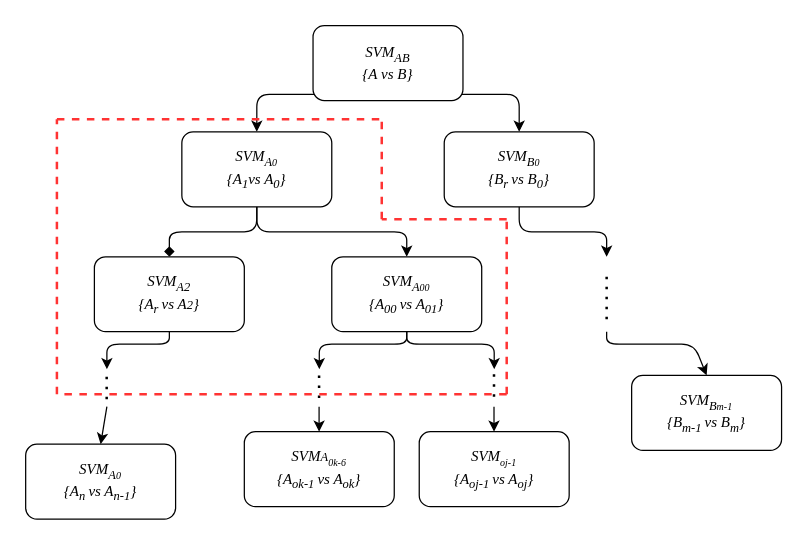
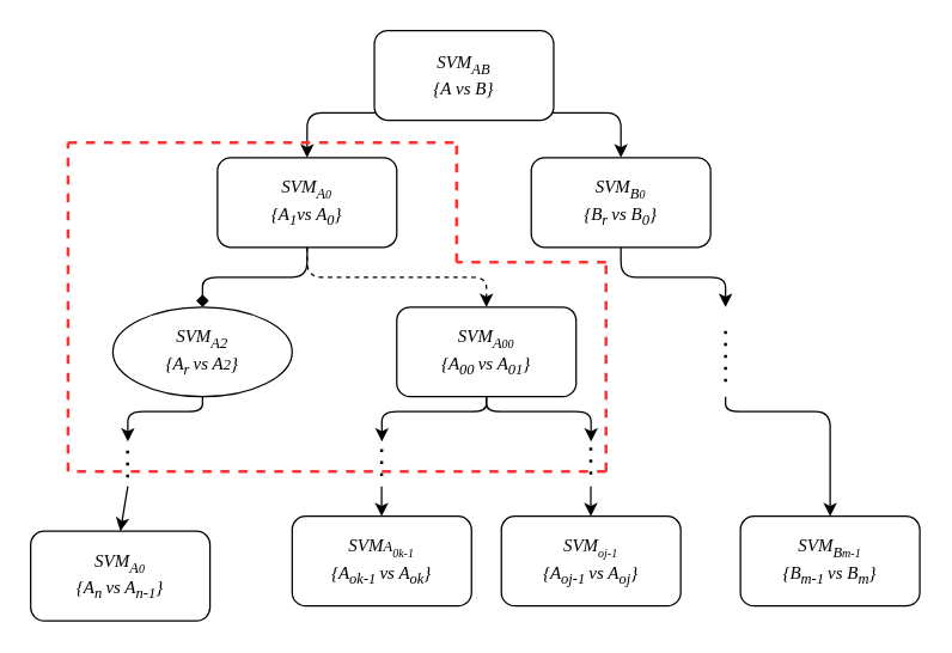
  <mxCell id="0" />
  <mxCell id="1" parent="0" />
  <mxCell id="2" style="edgeStyle=none;html=1;exitX=0.5;exitY=1;exitDx=0;exitDy=0;entryX=0.5;entryY=0;entryDx=0;entryDy=0;" parent="1" source="4" edge="1"><mxGeometry relative="1" as="geometry"><mxPoint x="205" y="105" as="targetPoint" /><Array as="points"><mxPoint x="310" y="75" /><mxPoint x="205" y="75" /></Array></mxGeometry></mxCell>
  <mxCell id="3" style="edgeStyle=none;html=1;exitX=0.5;exitY=1;exitDx=0;exitDy=0;entryX=0.5;entryY=0;entryDx=0;entryDy=0;" parent="1" source="4" edge="1"><mxGeometry relative="1" as="geometry"><mxPoint x="415" y="105" as="targetPoint" /><Array as="points"><mxPoint x="310" y="75" /><mxPoint x="415" y="75" /></Array></mxGeometry></mxCell>
  <mxCell id="4" value="&lt;i&gt;&lt;font face=&quot;Georgia&quot;&gt;SVM&lt;sub&gt;AB&lt;/sub&gt;&lt;br&gt;{A vs B}&lt;br&gt;&lt;/font&gt;&lt;/i&gt;" style="rounded=1;whiteSpace=wrap;html=1;" parent="1" vertex="1"><mxGeometry x="250" y="20" width="120" height="60" as="geometry" /></mxCell>
  <mxCell id="5" style="edgeStyle=none;html=1;exitX=0.5;exitY=1;exitDx=0;exitDy=0;entryX=0.5;entryY=0;entryDx=0;entryDy=0;" parent="1" edge="1"><mxGeometry relative="1" as="geometry"><mxPoint x="415" y="165" as="sourcePoint" /><mxPoint x="485" y="205" as="targetPoint" /><Array as="points"><mxPoint x="415" y="185" /><mxPoint x="485" y="185" /></Array></mxGeometry></mxCell>
  <mxCell id="6" style="edgeStyle=none;html=1;exitX=0.5;exitY=1;exitDx=0;exitDy=0;entryX=0.5;entryY=0;entryDx=0;entryDy=0;" parent="1" edge="1" target="10"><mxGeometry relative="1" as="geometry"><mxPoint x="485" y="265" as="sourcePoint" /><mxPoint x="555" y="295" as="targetPoint" /><Array as="points"><mxPoint x="485" y="275" /><mxPoint x="555" y="275" /></Array></mxGeometry></mxCell>
  <mxCell id="7" style="edgeStyle=none;html=1;exitX=0.5;exitY=1;exitDx=0;exitDy=0;entryX=0.5;entryY=0;entryDx=0;entryDy=0;endArrow=diamond;" edge="1" parent="1" source="9" target="17"><mxGeometry relative="1" as="geometry"><Array as="points"><mxPoint x="205" y="185" /><mxPoint x="135" y="185" /></Array></mxGeometry></mxCell>
- <mxCell id="8" style="edgeStyle=none;html=1;exitX=0.5;exitY=1;exitDx=0;exitDy=0;entryX=0.5;entryY=0;entryDx=0;entryDy=0;" edge="1" parent="1" source="9" target="15"><mxGeometry relative="1" as="geometry"><Array as="points"><mxPoint x="205" y="185" /><mxPoint x="325" y="185" /></Array></mxGeometry></mxCell>
+ <mxCell id="8" style="edgeStyle=none;html=1;exitX=0.5;exitY=1;exitDx=0;exitDy=0;entryX=0.5;entryY=0;entryDx=0;entryDy=0;dashed=1;" edge="1" parent="1" source="9" target="15"><mxGeometry relative="1" as="geometry"><Array as="points"><mxPoint x="205" y="185" /><mxPoint x="325" y="185" /></Array></mxGeometry></mxCell>
  <mxCell id="9" value="&lt;font face=&quot;Georgia&quot;&gt;&lt;i&gt;SVM&lt;sub&gt;A&lt;span style=&quot;font-size: 8px&quot;&gt;0&lt;br&gt;&lt;/span&gt;&lt;/sub&gt;&lt;/i&gt;&lt;/font&gt;&lt;font face=&quot;Georgia&quot;&gt;&lt;i&gt;{A&lt;sub&gt;1&lt;/sub&gt;vs A&lt;sub&gt;0&lt;/sub&gt;}&lt;/i&gt;&lt;br&gt;&lt;/font&gt;" style="rounded=1;whiteSpace=wrap;html=1;" parent="1" vertex="1"><mxGeometry x="145" y="105" width="120" height="60" as="geometry" /></mxCell>
- <mxCell id="10" value="&lt;font face=&quot;Georgia&quot;&gt;&lt;i&gt;SVM&lt;sub&gt;B&lt;font style=&quot;font-size: 8px&quot;&gt;m&lt;/font&gt;&lt;span style=&quot;font-size: 8px&quot;&gt;-1&lt;br&gt;&lt;/span&gt;&lt;/sub&gt;&lt;/i&gt;&lt;/font&gt;&lt;font face=&quot;Georgia&quot;&gt;&lt;i&gt;{B&lt;sub&gt;m-1&amp;nbsp;&lt;/sub&gt;vs B&lt;sub&gt;m&lt;/sub&gt;}&lt;/i&gt;&lt;/font&gt;&lt;i&gt;&lt;font face=&quot;Georgia&quot;&gt;&lt;br&gt;&lt;/font&gt;&lt;/i&gt;" style="rounded=1;whiteSpace=wrap;html=1;" parent="1" vertex="1"><mxGeometry x="505" y="300" width="120" height="60" as="geometry" /></mxCell>
+ <mxCell id="10" value="&lt;font face=&quot;Georgia&quot;&gt;&lt;i&gt;SVM&lt;sub&gt;B&lt;font style=&quot;font-size: 8px&quot;&gt;m&lt;/font&gt;&lt;span style=&quot;font-size: 8px&quot;&gt;-1&lt;br&gt;&lt;/span&gt;&lt;/sub&gt;&lt;/i&gt;&lt;/font&gt;&lt;font face=&quot;Georgia&quot;&gt;&lt;i&gt;{B&lt;sub&gt;m-1&amp;nbsp;&lt;/sub&gt;vs B&lt;sub&gt;m&lt;/sub&gt;}&lt;/i&gt;&lt;/font&gt;&lt;i&gt;&lt;font face=&quot;Georgia&quot;&gt;&lt;br&gt;&lt;/font&gt;&lt;/i&gt;" style="rounded=1;whiteSpace=wrap;html=1;" parent="1" vertex="1"><mxGeometry x="495" y="345" width="120" height="60" as="geometry" /></mxCell>
  <mxCell id="11" value="&lt;font face=&quot;Georgia&quot;&gt;&lt;i&gt;SVM&lt;sub&gt;B&lt;span style=&quot;font-size: 8px&quot;&gt;0&lt;br&gt;&lt;/span&gt;&lt;/sub&gt;&lt;/i&gt;&lt;/font&gt;&lt;font face=&quot;Georgia&quot;&gt;&lt;i&gt;{B&lt;sub&gt;r&amp;nbsp;&lt;/sub&gt;vs B&lt;sub&gt;0&lt;/sub&gt;}&lt;/i&gt;&lt;/font&gt;&lt;i&gt;&lt;font face=&quot;Georgia&quot;&gt;&lt;br&gt;&lt;/font&gt;&lt;/i&gt;" style="rounded=1;whiteSpace=wrap;html=1;" parent="1" vertex="1"><mxGeometry x="355" y="105" width="120" height="60" as="geometry" /></mxCell>
  <mxCell id="12" value="" style="endArrow=none;dashed=1;html=1;dashPattern=1 3;strokeWidth=2;fontFamily=Georgia;fontSize=8;" parent="1" edge="1"><mxGeometry width="50" height="50" relative="1" as="geometry"><mxPoint x="485" y="255" as="sourcePoint" /><mxPoint x="485" y="215" as="targetPoint" /></mxGeometry></mxCell>
  <mxCell id="13" style="edgeStyle=none;html=1;exitX=0.5;exitY=1;exitDx=0;exitDy=0;fontColor=default;" edge="1" parent="1" source="15"><mxGeometry relative="1" as="geometry"><mxPoint x="255" y="295" as="targetPoint" /><Array as="points"><mxPoint x="325" y="275" /><mxPoint x="255" y="275" /></Array></mxGeometry></mxCell>
  <mxCell id="14" style="edgeStyle=none;html=1;exitX=0.5;exitY=1;exitDx=0;exitDy=0;fontColor=default;" edge="1" parent="1" source="15"><mxGeometry relative="1" as="geometry"><mxPoint x="395" y="295" as="targetPoint" /><Array as="points"><mxPoint x="325" y="275" /><mxPoint x="395" y="275" /></Array></mxGeometry></mxCell>
  <mxCell id="15" value="&lt;font face=&quot;Georgia&quot;&gt;&lt;i&gt;SVM&lt;sub&gt;A&lt;span style=&quot;font-size: 8px&quot;&gt;00&lt;br&gt;&lt;/span&gt;&lt;/sub&gt;&lt;/i&gt;&lt;/font&gt;&lt;font face=&quot;Georgia&quot;&gt;&lt;i&gt;{A&lt;sub&gt;00&amp;nbsp;&lt;/sub&gt;vs A&lt;sub&gt;01&lt;/sub&gt;}&lt;/i&gt;&lt;br&gt;&lt;/font&gt;" style="rounded=1;whiteSpace=wrap;html=1;" vertex="1" parent="1"><mxGeometry x="265" y="205" width="120" height="60" as="geometry" /></mxCell>
  <mxCell id="16" style="edgeStyle=none;html=1;exitX=0.5;exitY=1;exitDx=0;exitDy=0;fontColor=default;" edge="1" parent="1" source="17"><mxGeometry relative="1" as="geometry"><mxPoint x="85" y="295" as="targetPoint" /><Array as="points"><mxPoint x="135" y="275" /><mxPoint x="85" y="275" /></Array></mxGeometry></mxCell>
- <mxCell id="17" value="&lt;font face=&quot;Georgia&quot;&gt;&lt;i&gt;SVM&lt;sub&gt;A2&lt;span style=&quot;font-size: 8px&quot;&gt;&lt;br&gt;&lt;/span&gt;&lt;/sub&gt;&lt;/i&gt;&lt;/font&gt;&lt;font face=&quot;Georgia&quot;&gt;&lt;i&gt;{A&lt;sub&gt;r &lt;/sub&gt;vs A&lt;span style=&quot;font-size: 10px&quot;&gt;2&lt;/span&gt;}&lt;/i&gt;&lt;br&gt;&lt;/font&gt;" style="rounded=1;whiteSpace=wrap;html=1;" vertex="1" parent="1"><mxGeometry x="75" y="205" width="120" height="60" as="geometry" /></mxCell>
+ <mxCell id="17" value="&lt;font face=&quot;Georgia&quot;&gt;&lt;i&gt;SVM&lt;sub&gt;A2&lt;span style=&quot;font-size: 8px&quot;&gt;&lt;br&gt;&lt;/span&gt;&lt;/sub&gt;&lt;/i&gt;&lt;/font&gt;&lt;font face=&quot;Georgia&quot;&gt;&lt;i&gt;{A&lt;sub&gt;r &lt;/sub&gt;vs A&lt;span style=&quot;font-size: 10px&quot;&gt;2&lt;/span&gt;}&lt;/i&gt;&lt;br&gt;&lt;/font&gt;" style="ellipse;whiteSpace=wrap;html=1;" vertex="1" parent="1"><mxGeometry x="75" y="205" width="120" height="60" as="geometry" /></mxCell>
  <mxCell id="18" value="&lt;font face=&quot;Georgia&quot;&gt;&lt;i&gt;SVM&lt;sub&gt;&lt;span style=&quot;font-size: 8px&quot;&gt;oj-1&lt;/span&gt;&lt;span style=&quot;font-size: 8px&quot;&gt;&lt;br&gt;&lt;/span&gt;&lt;/sub&gt;&lt;/i&gt;&lt;/font&gt;&lt;font face=&quot;Georgia&quot;&gt;&lt;i&gt;{A&lt;sub&gt;oj-1&amp;nbsp;&lt;/sub&gt;vs A&lt;sub&gt;oj&lt;/sub&gt;}&lt;/i&gt;&lt;/font&gt;&lt;i&gt;&lt;font face=&quot;Georgia&quot;&gt;&lt;br&gt;&lt;/font&gt;&lt;/i&gt;" style="rounded=1;whiteSpace=wrap;html=1;" vertex="1" parent="1"><mxGeometry x="335" y="345" width="120" height="60" as="geometry" /></mxCell>
  <mxCell id="19" value="&lt;font face=&quot;Georgia&quot;&gt;&lt;i&gt;SVM&lt;sub&gt;A&lt;span style=&quot;font-size: 8px&quot;&gt;0&lt;br&gt;&lt;/span&gt;&lt;/sub&gt;&lt;/i&gt;&lt;/font&gt;&lt;font face=&quot;Georgia&quot;&gt;&lt;i&gt;{A&lt;sub&gt;n&amp;nbsp;&lt;/sub&gt;vs A&lt;sub&gt;n-1&lt;/sub&gt;}&lt;/i&gt;&lt;/font&gt;&lt;i&gt;&lt;font face=&quot;Georgia&quot;&gt;&lt;br&gt;&lt;/font&gt;&lt;/i&gt;" style="rounded=1;whiteSpace=wrap;html=1;" vertex="1" parent="1"><mxGeometry x="20" y="355" width="120" height="60" as="geometry" /></mxCell>
  <mxCell id="20" value="" style="endArrow=none;dashed=1;html=1;dashPattern=1 3;strokeWidth=2;fontFamily=Georgia;fontSize=8;" edge="1" parent="1"><mxGeometry width="50" height="50" relative="1" as="geometry"><mxPoint x="84.84" y="319" as="sourcePoint" /><mxPoint x="84.84" y="299" as="targetPoint" /></mxGeometry></mxCell>
- <mxCell id="21" value="&lt;font face=&quot;Georgia&quot;&gt;&lt;i&gt;SVM&lt;span style=&quot;font-size: 10px&quot;&gt;A&lt;/span&gt;&lt;sub&gt;&lt;font style=&quot;font-size: 8px&quot;&gt;0k-6&lt;/font&gt;&lt;span style=&quot;font-size: 8px&quot;&gt;&lt;br&gt;&lt;/span&gt;&lt;/sub&gt;&lt;/i&gt;&lt;/font&gt;&lt;font face=&quot;Georgia&quot;&gt;&lt;i&gt;{A&lt;sub&gt;ok-1&amp;nbsp;&lt;/sub&gt;vs A&lt;sub&gt;ok&lt;/sub&gt;}&lt;/i&gt;&lt;/font&gt;&lt;i&gt;&lt;font face=&quot;Georgia&quot;&gt;&lt;br&gt;&lt;/font&gt;&lt;/i&gt;" style="rounded=1;whiteSpace=wrap;html=1;" vertex="1" parent="1"><mxGeometry x="195" y="345" width="120" height="60" as="geometry" /></mxCell>
+ <mxCell id="21" value="&lt;font face=&quot;Georgia&quot;&gt;&lt;i&gt;SVM&lt;span style=&quot;font-size: 10px&quot;&gt;A&lt;/span&gt;&lt;sub&gt;&lt;font style=&quot;font-size: 8px&quot;&gt;0k-1&lt;/font&gt;&lt;span style=&quot;font-size: 8px&quot;&gt;&lt;br&gt;&lt;/span&gt;&lt;/sub&gt;&lt;/i&gt;&lt;/font&gt;&lt;font face=&quot;Georgia&quot;&gt;&lt;i&gt;{A&lt;sub&gt;ok-1&amp;nbsp;&lt;/sub&gt;vs A&lt;sub&gt;ok&lt;/sub&gt;}&lt;/i&gt;&lt;/font&gt;&lt;i&gt;&lt;font face=&quot;Georgia&quot;&gt;&lt;br&gt;&lt;/font&gt;&lt;/i&gt;" style="rounded=1;whiteSpace=wrap;html=1;" vertex="1" parent="1"><mxGeometry x="195" y="345" width="120" height="60" as="geometry" /></mxCell>
  <mxCell id="22" value="" style="endArrow=none;dashed=1;html=1;dashPattern=1 3;strokeWidth=2;fontFamily=Georgia;fontSize=8;" edge="1" parent="1"><mxGeometry width="50" height="50" relative="1" as="geometry"><mxPoint x="254.84" y="318" as="sourcePoint" /><mxPoint x="254.84" y="296" as="targetPoint" /></mxGeometry></mxCell>
  <mxCell id="23" value="" style="endArrow=classic;html=1;fontColor=default;entryX=0.5;entryY=0;entryDx=0;entryDy=0;" edge="1" parent="1" target="19"><mxGeometry width="50" height="50" relative="1" as="geometry"><mxPoint x="85" y="325" as="sourcePoint" /><mxPoint x="145" y="455" as="targetPoint" /></mxGeometry></mxCell>
  <mxCell id="24" value="" style="endArrow=classic;html=1;fontColor=default;entryX=0.5;entryY=0;entryDx=0;entryDy=0;" edge="1" parent="1"><mxGeometry width="50" height="50" relative="1" as="geometry"><mxPoint x="254.84" y="325" as="sourcePoint" /><mxPoint x="254.84" y="345" as="targetPoint" /></mxGeometry></mxCell>
  <mxCell id="25" value="" style="endArrow=none;dashed=1;html=1;dashPattern=1 3;strokeWidth=2;fontFamily=Georgia;fontSize=8;" edge="1" parent="1"><mxGeometry width="50" height="50" relative="1" as="geometry"><mxPoint x="394.84" y="317" as="sourcePoint" /><mxPoint x="394.84" y="295" as="targetPoint" /></mxGeometry></mxCell>
  <mxCell id="26" value="" style="endArrow=classic;html=1;fontColor=default;entryX=0.5;entryY=0;entryDx=0;entryDy=0;" edge="1" parent="1"><mxGeometry width="50" height="50" relative="1" as="geometry"><mxPoint x="394.84" y="325" as="sourcePoint" /><mxPoint x="394.84" y="345" as="targetPoint" /></mxGeometry></mxCell>
  <mxCell id="27" value="" style="endArrow=none;dashed=1;html=1;strokeWidth=2;fontColor=default;fillColor=#a20025;strokeColor=#FF3333;" edge="1" parent="1"><mxGeometry width="50" height="50" relative="1" as="geometry"><mxPoint x="45" y="315" as="sourcePoint" /><mxPoint x="45" y="95" as="targetPoint" /></mxGeometry></mxCell>
  <mxCell id="28" value="" style="endArrow=none;dashed=1;html=1;strokeWidth=2;fontColor=default;fillColor=#a20025;strokeColor=#FF3333;" edge="1" parent="1"><mxGeometry width="50" height="50" relative="1" as="geometry"><mxPoint x="45" y="95" as="sourcePoint" /><mxPoint x="305" y="95" as="targetPoint" /></mxGeometry></mxCell>
  <mxCell id="29" value="" style="endArrow=none;dashed=1;html=1;strokeWidth=2;fontColor=default;fillColor=#a20025;strokeColor=#FF3333;" edge="1" parent="1"><mxGeometry width="50" height="50" relative="1" as="geometry"><mxPoint x="305" y="175" as="sourcePoint" /><mxPoint x="305" y="95" as="targetPoint" /></mxGeometry></mxCell>
  <mxCell id="30" value="" style="endArrow=none;dashed=1;html=1;strokeWidth=2;fontColor=default;fillColor=#a20025;strokeColor=#FF3333;" edge="1" parent="1"><mxGeometry width="50" height="50" relative="1" as="geometry"><mxPoint x="405" y="175" as="sourcePoint" /><mxPoint x="305" y="175" as="targetPoint" /></mxGeometry></mxCell>
  <mxCell id="31" value="" style="endArrow=none;dashed=1;html=1;strokeWidth=2;fontColor=default;fillColor=#a20025;strokeColor=#FF3333;" edge="1" parent="1"><mxGeometry width="50" height="50" relative="1" as="geometry"><mxPoint x="405" y="315" as="sourcePoint" /><mxPoint x="45" y="315" as="targetPoint" /></mxGeometry></mxCell>
  <mxCell id="32" value="" style="endArrow=none;dashed=1;html=1;strokeWidth=2;fontColor=default;fillColor=#a20025;strokeColor=#FF3333;" edge="1" parent="1"><mxGeometry width="50" height="50" relative="1" as="geometry"><mxPoint x="405" y="315" as="sourcePoint" /><mxPoint x="405" y="175" as="targetPoint" /></mxGeometry></mxCell>
